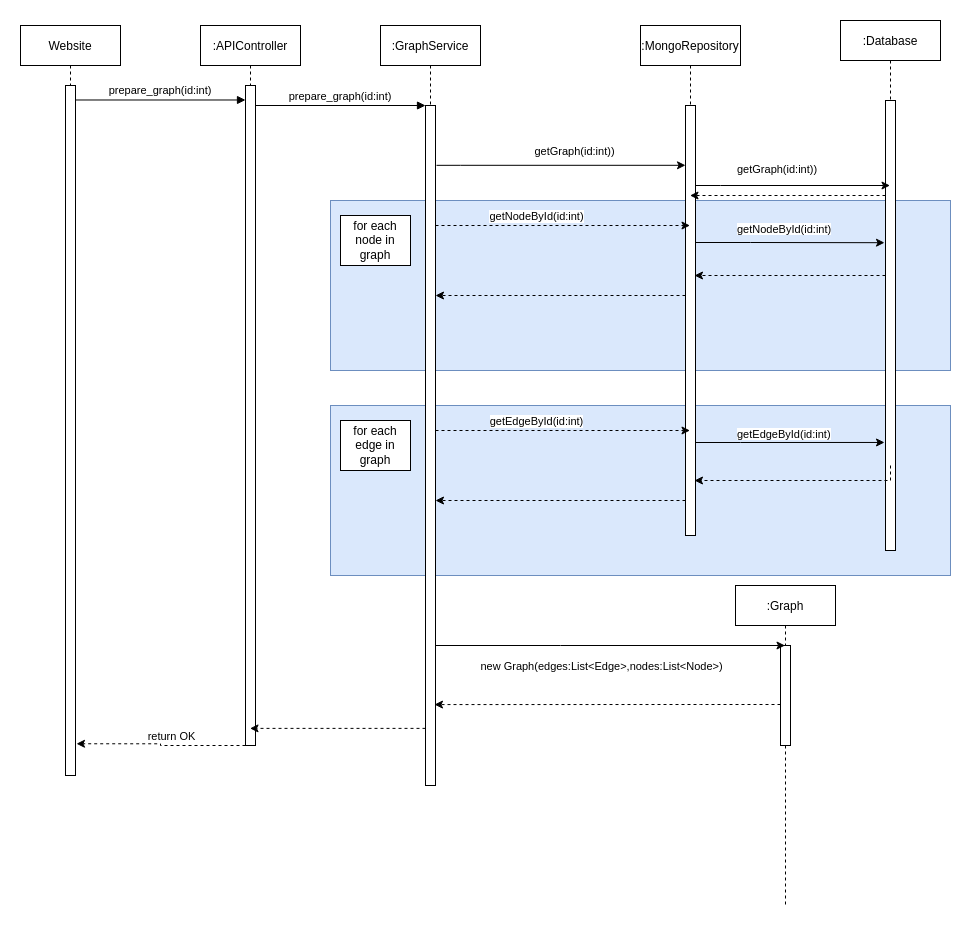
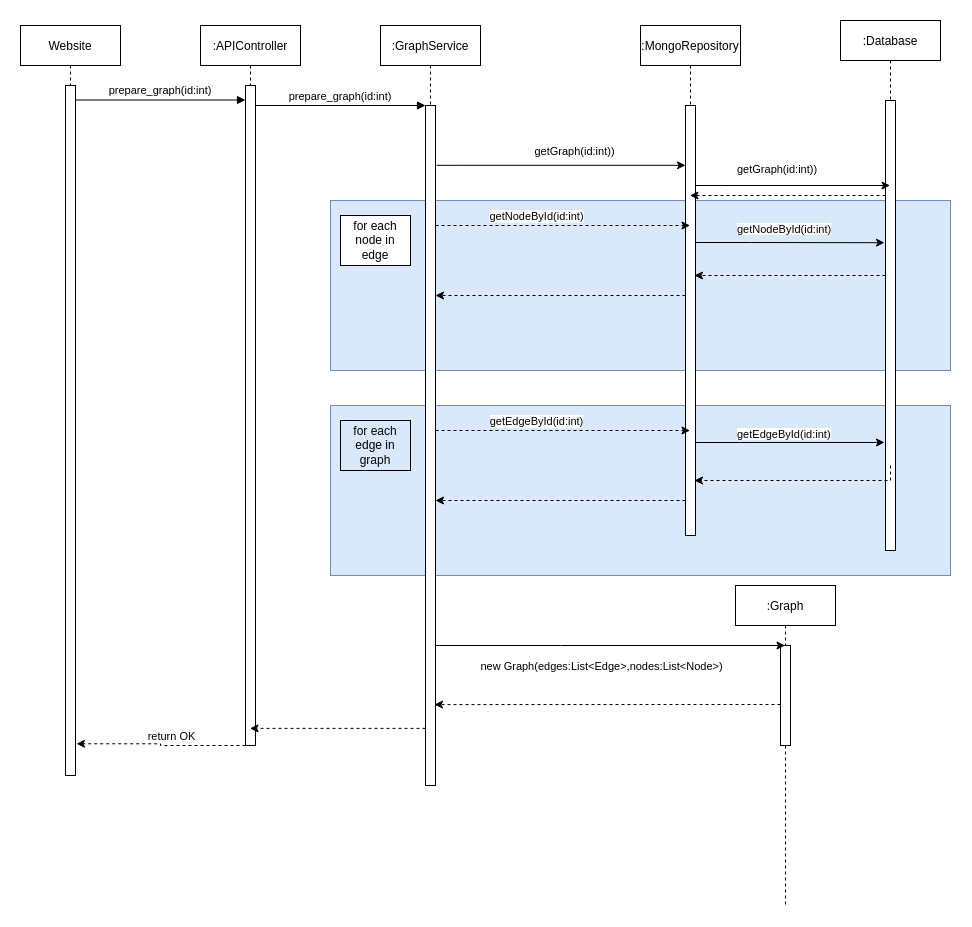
  <mxCell id="0" />
  <mxCell id="1" parent="0" />
  <mxCell id="2" value="" style="rounded=0;whiteSpace=wrap;html=1;fillColor=#dae8fc;strokeColor=#6c8ebf;" parent="1" vertex="1"><mxGeometry x="330" y="405" width="620" height="170" as="geometry" /></mxCell>
  <mxCell id="3" value="" style="rounded=0;whiteSpace=wrap;html=1;fillColor=#dae8fc;strokeColor=#6c8ebf;" parent="1" vertex="1"><mxGeometry x="330" y="200" width="620" height="170" as="geometry" /></mxCell>
  <mxCell id="4" value=":APIController" style="shape=umlLifeline;perimeter=lifelinePerimeter;container=1;collapsible=0;recursiveResize=0;rounded=0;shadow=0;strokeWidth=1;" parent="1" vertex="1"><mxGeometry x="200" y="25" width="100" height="720" as="geometry" /></mxCell>
  <mxCell id="5" value="" style="points=[];perimeter=orthogonalPerimeter;rounded=0;shadow=0;strokeWidth=1;" parent="4" vertex="1"><mxGeometry x="45" y="60" width="10" height="660" as="geometry" /></mxCell>
  <mxCell id="6" value=":GraphService" style="shape=umlLifeline;perimeter=lifelinePerimeter;container=1;collapsible=0;recursiveResize=0;rounded=0;shadow=0;strokeWidth=1;" parent="1" vertex="1"><mxGeometry x="380" y="25" width="100" height="760" as="geometry" /></mxCell>
  <mxCell id="7" value="" style="points=[];perimeter=orthogonalPerimeter;rounded=0;shadow=0;strokeWidth=1;" parent="6" vertex="1"><mxGeometry x="45" y="80" width="10" height="680" as="geometry" /></mxCell>
  <mxCell id="8" value="prepare_graph(id:int)" style="verticalAlign=bottom;endArrow=block;entryX=0;entryY=0;shadow=0;strokeWidth=1;" parent="1" source="5" target="7" edge="1"><mxGeometry relative="1" as="geometry"><mxPoint x="350" y="155" as="sourcePoint" /></mxGeometry></mxCell>
  <mxCell id="9" value=":MongoRepository" style="shape=umlLifeline;perimeter=lifelinePerimeter;container=1;collapsible=0;recursiveResize=0;rounded=0;shadow=0;strokeWidth=1;" parent="1" vertex="1"><mxGeometry x="640" y="25" width="100" height="510" as="geometry" /></mxCell>
  <mxCell id="10" value="" style="points=[];perimeter=orthogonalPerimeter;rounded=0;shadow=0;strokeWidth=1;" parent="9" vertex="1"><mxGeometry x="45" y="80" width="10" height="430" as="geometry" /></mxCell>
  <mxCell id="11" value=":Database" style="shape=umlLifeline;perimeter=lifelinePerimeter;container=1;collapsible=0;recursiveResize=0;rounded=0;shadow=0;strokeWidth=1;" parent="1" vertex="1"><mxGeometry x="840" y="20" width="100" height="530" as="geometry" /></mxCell>
  <mxCell id="12" value="" style="points=[];perimeter=orthogonalPerimeter;rounded=0;shadow=0;strokeWidth=1;" parent="11" vertex="1"><mxGeometry x="45" y="80" width="10" height="450" as="geometry" /></mxCell>
  <mxCell id="13" style="edgeStyle=orthogonalEdgeStyle;rounded=0;orthogonalLoop=1;jettySize=auto;html=1;exitX=1.1;exitY=0.088;exitDx=0;exitDy=0;exitPerimeter=0;" parent="1" source="7" target="10" edge="1"><mxGeometry relative="1" as="geometry"><Array as="points"><mxPoint x="460" y="165" /><mxPoint x="460" y="165" /></Array></mxGeometry></mxCell>
  <mxCell id="14" value="getGraph(id:int))" style="edgeLabel;html=1;align=center;verticalAlign=middle;resizable=0;points=[];" parent="13" vertex="1" connectable="0"><mxGeometry x="0.194" y="1" relative="1" as="geometry"><mxPoint x="-11" y="-13" as="offset" /></mxGeometry></mxCell>
  <mxCell id="15" style="edgeStyle=orthogonalEdgeStyle;rounded=0;orthogonalLoop=1;jettySize=auto;html=1;" parent="1" source="10" target="11" edge="1"><mxGeometry relative="1" as="geometry"><Array as="points"><mxPoint x="720" y="185" /><mxPoint x="720" y="185" /></Array></mxGeometry></mxCell>
  <mxCell id="16" value="&lt;meta charset=&quot;utf-8&quot;&gt;&lt;span style=&quot;color: rgb(0, 0, 0); font-family: helvetica; font-size: 11px; font-style: normal; font-weight: 400; letter-spacing: normal; text-align: center; text-indent: 0px; text-transform: none; word-spacing: 0px; background-color: rgb(255, 255, 255); display: inline; float: none;&quot;&gt;getGraph(id:int))&lt;/span&gt;" style="text;whiteSpace=wrap;html=1;" parent="1" vertex="1"><mxGeometry x="735" y="155" width="110" height="30" as="geometry" /></mxCell>
  <mxCell id="17" style="edgeStyle=orthogonalEdgeStyle;rounded=0;orthogonalLoop=1;jettySize=auto;html=1;dashed=1;" parent="1" source="7" target="9" edge="1"><mxGeometry relative="1" as="geometry"><Array as="points"><mxPoint x="450" y="225" /><mxPoint x="450" y="225" /></Array></mxGeometry></mxCell>
  <mxCell id="18" value="getNodeById(id:int)" style="edgeLabel;html=1;align=center;verticalAlign=middle;resizable=0;points=[];" parent="17" vertex="1" connectable="0"><mxGeometry x="-0.297" y="-1" relative="1" as="geometry"><mxPoint x="11" y="-11" as="offset" /></mxGeometry></mxCell>
  <mxCell id="19" value="&lt;meta charset=&quot;utf-8&quot;&gt;&lt;span style=&quot;color: rgb(0, 0, 0); font-family: helvetica; font-size: 11px; font-style: normal; font-weight: 400; letter-spacing: normal; text-align: center; text-indent: 0px; text-transform: none; word-spacing: 0px; background-color: rgb(255, 255, 255); display: inline; float: none;&quot;&gt;getNodeById(id:int)&lt;/span&gt;" style="text;whiteSpace=wrap;html=1;" parent="1" vertex="1"><mxGeometry x="735" y="215" width="120" height="30" as="geometry" /></mxCell>
  <mxCell id="20" style="edgeStyle=orthogonalEdgeStyle;rounded=0;orthogonalLoop=1;jettySize=auto;html=1;dashed=1;" parent="1" source="12" edge="1"><mxGeometry relative="1" as="geometry"><mxPoint x="694" y="275" as="targetPoint" /><Array as="points"><mxPoint x="890" y="275" /></Array></mxGeometry></mxCell>
- <mxCell id="21" value="for each node in graph" style="rounded=0;whiteSpace=wrap;html=1;" parent="1" vertex="1"><mxGeometry x="340" y="215" width="70" height="50" as="geometry" /></mxCell>
+ <mxCell id="21" value="for each node in edge" style="rounded=0;whiteSpace=wrap;html=1;" parent="1" vertex="1"><mxGeometry x="340" y="215" width="70" height="50" as="geometry" /></mxCell>
  <mxCell id="22" style="edgeStyle=orthogonalEdgeStyle;rounded=0;orthogonalLoop=1;jettySize=auto;html=1;dashed=1;" parent="1" source="12" target="9" edge="1"><mxGeometry relative="1" as="geometry"><Array as="points"><mxPoint x="760" y="195" /><mxPoint x="760" y="195" /></Array></mxGeometry></mxCell>
  <mxCell id="23" style="edgeStyle=orthogonalEdgeStyle;rounded=0;orthogonalLoop=1;jettySize=auto;html=1;dashed=1;" parent="1" source="10" target="7" edge="1"><mxGeometry relative="1" as="geometry"><Array as="points"><mxPoint x="500" y="295" /><mxPoint x="500" y="295" /></Array></mxGeometry></mxCell>
  <mxCell id="24" style="edgeStyle=orthogonalEdgeStyle;rounded=0;orthogonalLoop=1;jettySize=auto;html=1;dashed=1;" parent="1" edge="1"><mxGeometry relative="1" as="geometry"><mxPoint x="435" y="430" as="sourcePoint" /><mxPoint x="689.5" y="430" as="targetPoint" /><Array as="points"><mxPoint x="450" y="430" /><mxPoint x="450" y="430" /></Array></mxGeometry></mxCell>
  <mxCell id="25" value="getEdgeById(id:int)" style="edgeLabel;html=1;align=center;verticalAlign=middle;resizable=0;points=[];" parent="24" vertex="1" connectable="0"><mxGeometry x="-0.297" y="-1" relative="1" as="geometry"><mxPoint x="11" y="-11" as="offset" /></mxGeometry></mxCell>
  <mxCell id="26" value="&lt;span style=&quot;color: rgb(0 , 0 , 0) ; font-family: &amp;#34;helvetica&amp;#34; ; font-size: 11px ; font-style: normal ; font-weight: 400 ; letter-spacing: normal ; text-align: center ; text-indent: 0px ; text-transform: none ; word-spacing: 0px ; background-color: rgb(255 , 255 , 255) ; display: inline ; float: none&quot;&gt;getEdgeById(id:int)&lt;/span&gt;" style="text;whiteSpace=wrap;html=1;" parent="1" vertex="1"><mxGeometry x="735" y="420" width="120" height="30" as="geometry" /></mxCell>
  <mxCell id="27" style="edgeStyle=orthogonalEdgeStyle;rounded=0;orthogonalLoop=1;jettySize=auto;html=1;dashed=1;" parent="1" edge="1"><mxGeometry relative="1" as="geometry"><mxPoint x="890" y="465" as="sourcePoint" /><mxPoint x="694" y="480" as="targetPoint" /><Array as="points"><mxPoint x="890" y="480" /></Array></mxGeometry></mxCell>
- <mxCell id="28" value="for each edge in graph" style="rounded=0;whiteSpace=wrap;html=1;" parent="1" vertex="1"><mxGeometry x="340" y="420" width="70" height="50" as="geometry" /></mxCell>
+ <mxCell id="28" value="for each edge in graph" style="rounded=0;whiteSpace=wrap;html=1;fillColor=#dae8fc;" parent="1" vertex="1"><mxGeometry x="340" y="420" width="70" height="50" as="geometry" /></mxCell>
  <mxCell id="29" style="edgeStyle=orthogonalEdgeStyle;rounded=0;orthogonalLoop=1;jettySize=auto;html=1;entryX=-0.1;entryY=0.856;entryDx=0;entryDy=0;entryPerimeter=0;" parent="1" edge="1"><mxGeometry relative="1" as="geometry"><mxPoint x="695" y="442" as="sourcePoint" /><mxPoint x="884" y="441.96" as="targetPoint" /><Array as="points"><mxPoint x="740" y="442" /><mxPoint x="740" y="442" /></Array></mxGeometry></mxCell>
  <mxCell id="30" style="edgeStyle=orthogonalEdgeStyle;rounded=0;orthogonalLoop=1;jettySize=auto;html=1;dashed=1;" parent="1" edge="1"><mxGeometry relative="1" as="geometry"><mxPoint x="685" y="500" as="sourcePoint" /><mxPoint x="435" y="500" as="targetPoint" /><Array as="points"><mxPoint x="500" y="500" /><mxPoint x="500" y="500" /></Array></mxGeometry></mxCell>
  <mxCell id="31" style="edgeStyle=orthogonalEdgeStyle;rounded=0;orthogonalLoop=1;jettySize=auto;html=1;entryX=-0.1;entryY=0.316;entryDx=0;entryDy=0;entryPerimeter=0;" parent="1" source="10" target="12" edge="1"><mxGeometry relative="1" as="geometry"><Array as="points"><mxPoint x="750" y="242" /><mxPoint x="750" y="242" /></Array></mxGeometry></mxCell>
  <mxCell id="32" value=":Graph" style="shape=umlLifeline;perimeter=lifelinePerimeter;container=1;collapsible=0;recursiveResize=0;rounded=0;shadow=0;strokeWidth=1;" parent="1" vertex="1"><mxGeometry x="735" y="585" width="100" height="320" as="geometry" /></mxCell>
  <mxCell id="33" value="" style="points=[];perimeter=orthogonalPerimeter;rounded=0;shadow=0;strokeWidth=1;" parent="32" vertex="1"><mxGeometry x="45" y="60" width="10" height="100" as="geometry" /></mxCell>
  <mxCell id="34" style="edgeStyle=orthogonalEdgeStyle;rounded=0;orthogonalLoop=1;jettySize=auto;html=1;" parent="1" source="7" target="32" edge="1"><mxGeometry relative="1" as="geometry"><mxPoint x="699" y="655" as="targetPoint" /><Array as="points"><mxPoint x="560" y="645" /><mxPoint x="560" y="645" /></Array></mxGeometry></mxCell>
  <mxCell id="35" value="new Graph(edges:List&amp;lt;Edge&amp;gt;,nodes:List&amp;lt;Node&amp;gt;)" style="edgeLabel;html=1;align=center;verticalAlign=middle;resizable=0;points=[];" parent="34" vertex="1" connectable="0"><mxGeometry x="-0.108" y="-2" relative="1" as="geometry"><mxPoint x="9" y="18" as="offset" /></mxGeometry></mxCell>
  <mxCell id="36" style="edgeStyle=orthogonalEdgeStyle;rounded=0;orthogonalLoop=1;jettySize=auto;html=1;entryX=0.9;entryY=0.881;entryDx=0;entryDy=0;entryPerimeter=0;dashed=1;" parent="1" source="33" target="7" edge="1"><mxGeometry relative="1" as="geometry"><Array as="points"><mxPoint x="700" y="704" /><mxPoint x="700" y="704" /></Array></mxGeometry></mxCell>
  <mxCell id="37" value="" style="endArrow=classic;html=1;dashed=1;exitX=0;exitY=0.916;exitDx=0;exitDy=0;exitPerimeter=0;" parent="1" source="7" target="4" edge="1"><mxGeometry width="50" height="50" relative="1" as="geometry"><mxPoint x="260" y="685" as="sourcePoint" /><mxPoint x="310" y="635" as="targetPoint" /></mxGeometry></mxCell>
  <mxCell id="38" value="Website" style="shape=umlLifeline;perimeter=lifelinePerimeter;container=1;collapsible=0;recursiveResize=0;rounded=0;shadow=0;strokeWidth=1;" parent="1" vertex="1"><mxGeometry x="20" y="25" width="100" height="750" as="geometry" /></mxCell>
  <mxCell id="39" value="" style="points=[];perimeter=orthogonalPerimeter;rounded=0;shadow=0;strokeWidth=1;" parent="38" vertex="1"><mxGeometry x="45" y="60" width="10" height="690" as="geometry" /></mxCell>
  <mxCell id="40" value="prepare_graph(id:int)" style="verticalAlign=bottom;startArrow=none;endArrow=block;startSize=8;shadow=0;strokeWidth=1;exitX=1;exitY=0.021;exitDx=0;exitDy=0;exitPerimeter=0;rounded=0;startFill=0;" parent="1" source="39" target="5" edge="1"><mxGeometry relative="1" as="geometry"><mxPoint x="65" y="95" as="sourcePoint" /></mxGeometry></mxCell>
  <mxCell id="41" style="edgeStyle=orthogonalEdgeStyle;rounded=0;orthogonalLoop=1;jettySize=auto;html=1;entryX=1.1;entryY=0.954;entryDx=0;entryDy=0;entryPerimeter=0;dashed=1;startArrow=none;startFill=0;" parent="1" source="5" target="39" edge="1"><mxGeometry relative="1" as="geometry"><Array as="points"><mxPoint x="160" y="745" /><mxPoint x="160" y="743" /></Array></mxGeometry></mxCell>
  <mxCell id="42" value="return OK" style="edgeLabel;html=1;align=center;verticalAlign=middle;resizable=0;points=[];" parent="41" vertex="1" connectable="0"><mxGeometry x="-0.156" y="-1" relative="1" as="geometry"><mxPoint x="-3" y="-9" as="offset" /></mxGeometry></mxCell>
